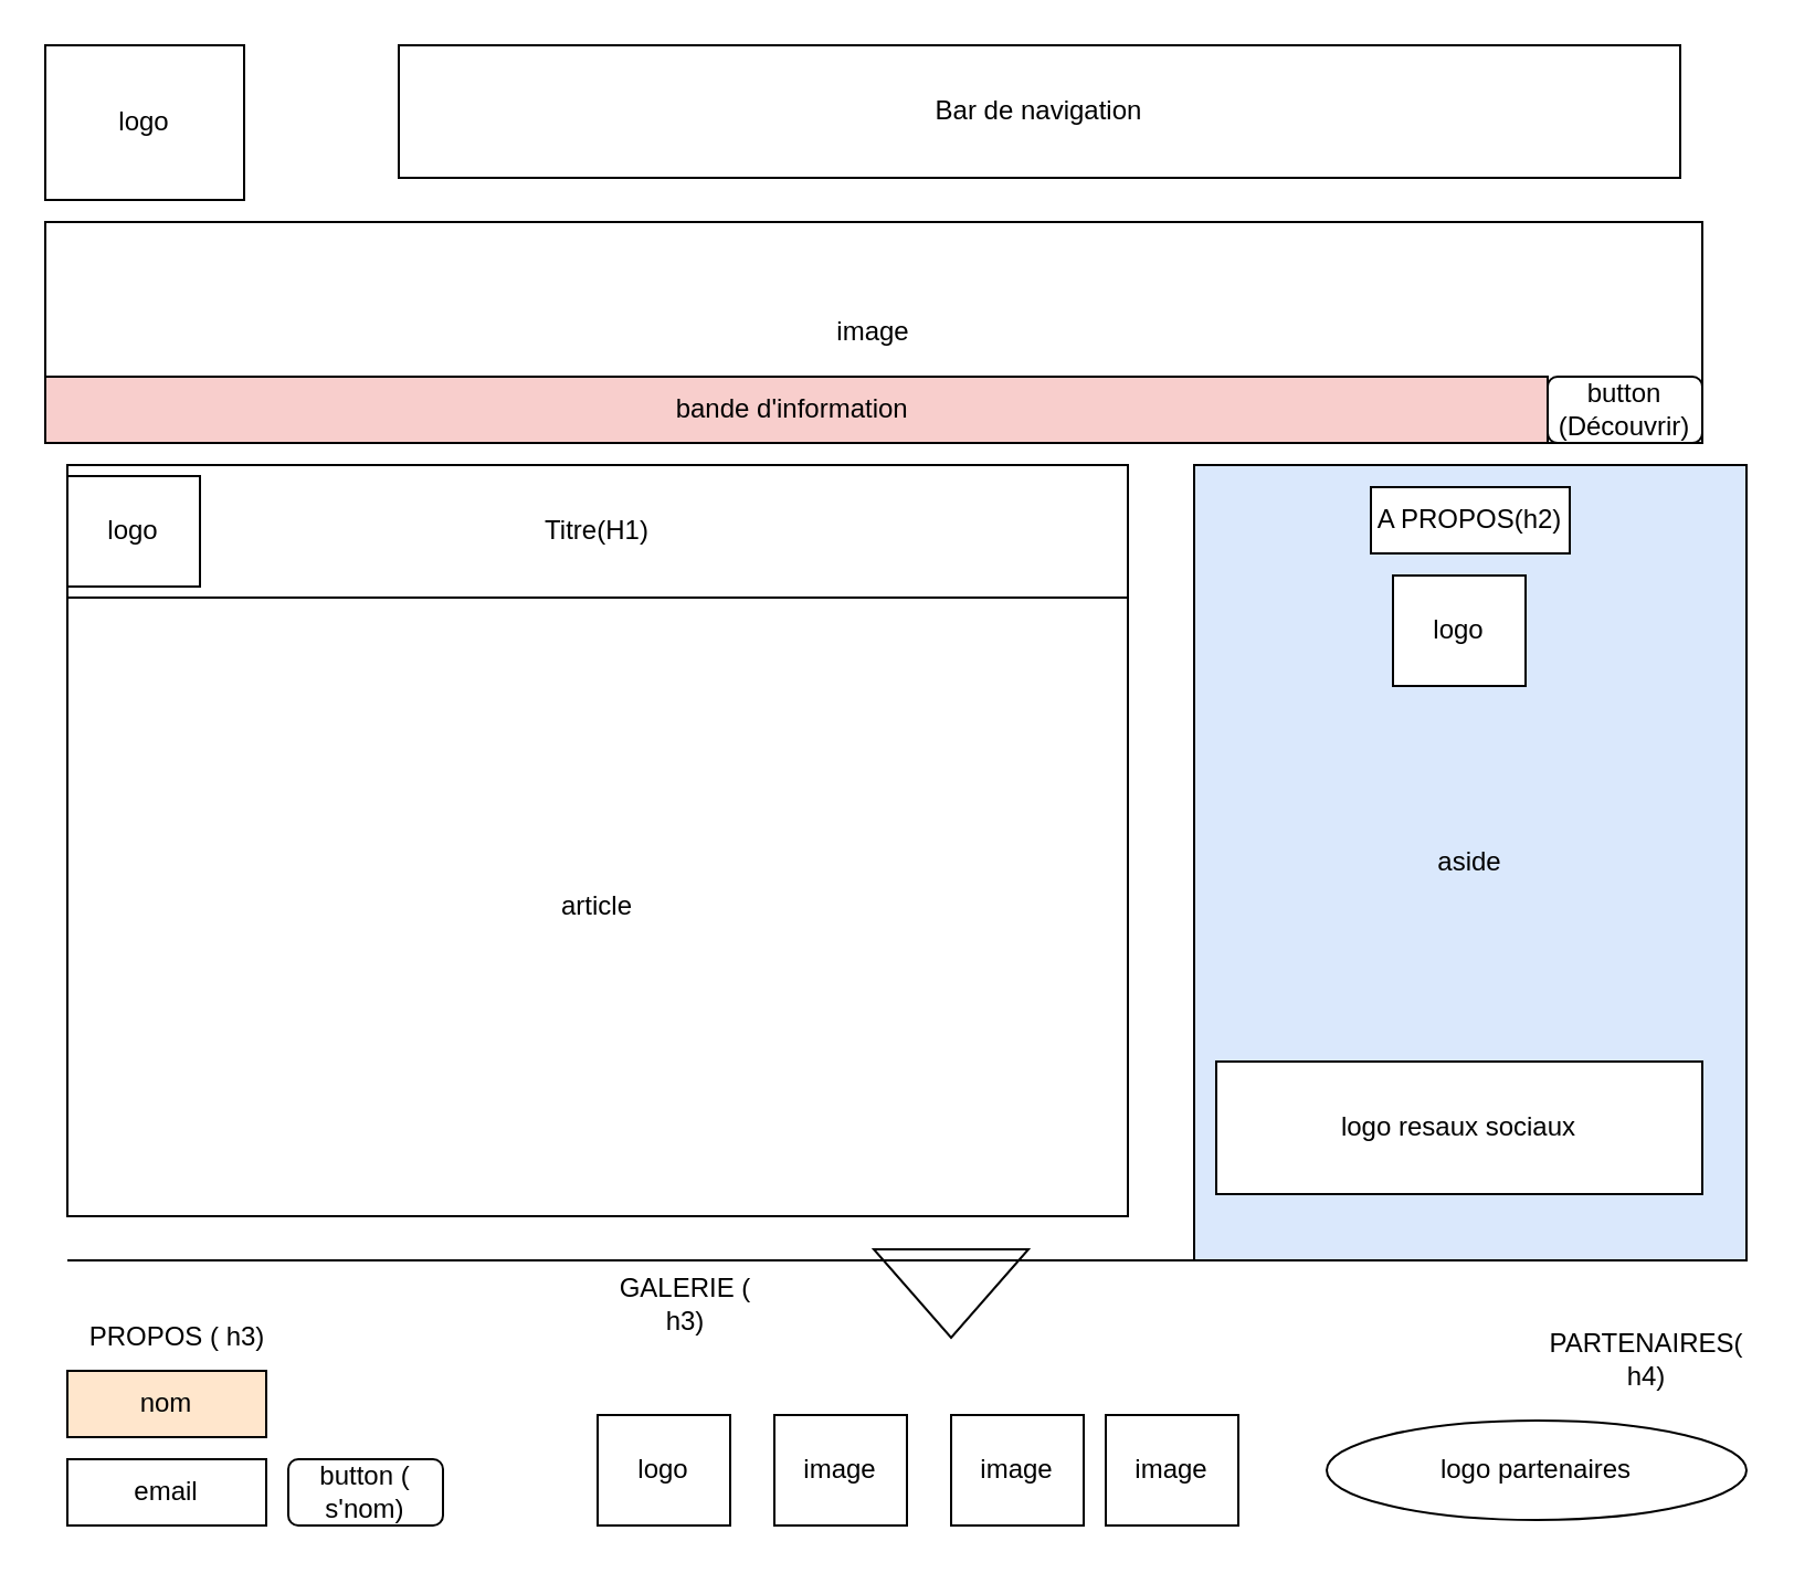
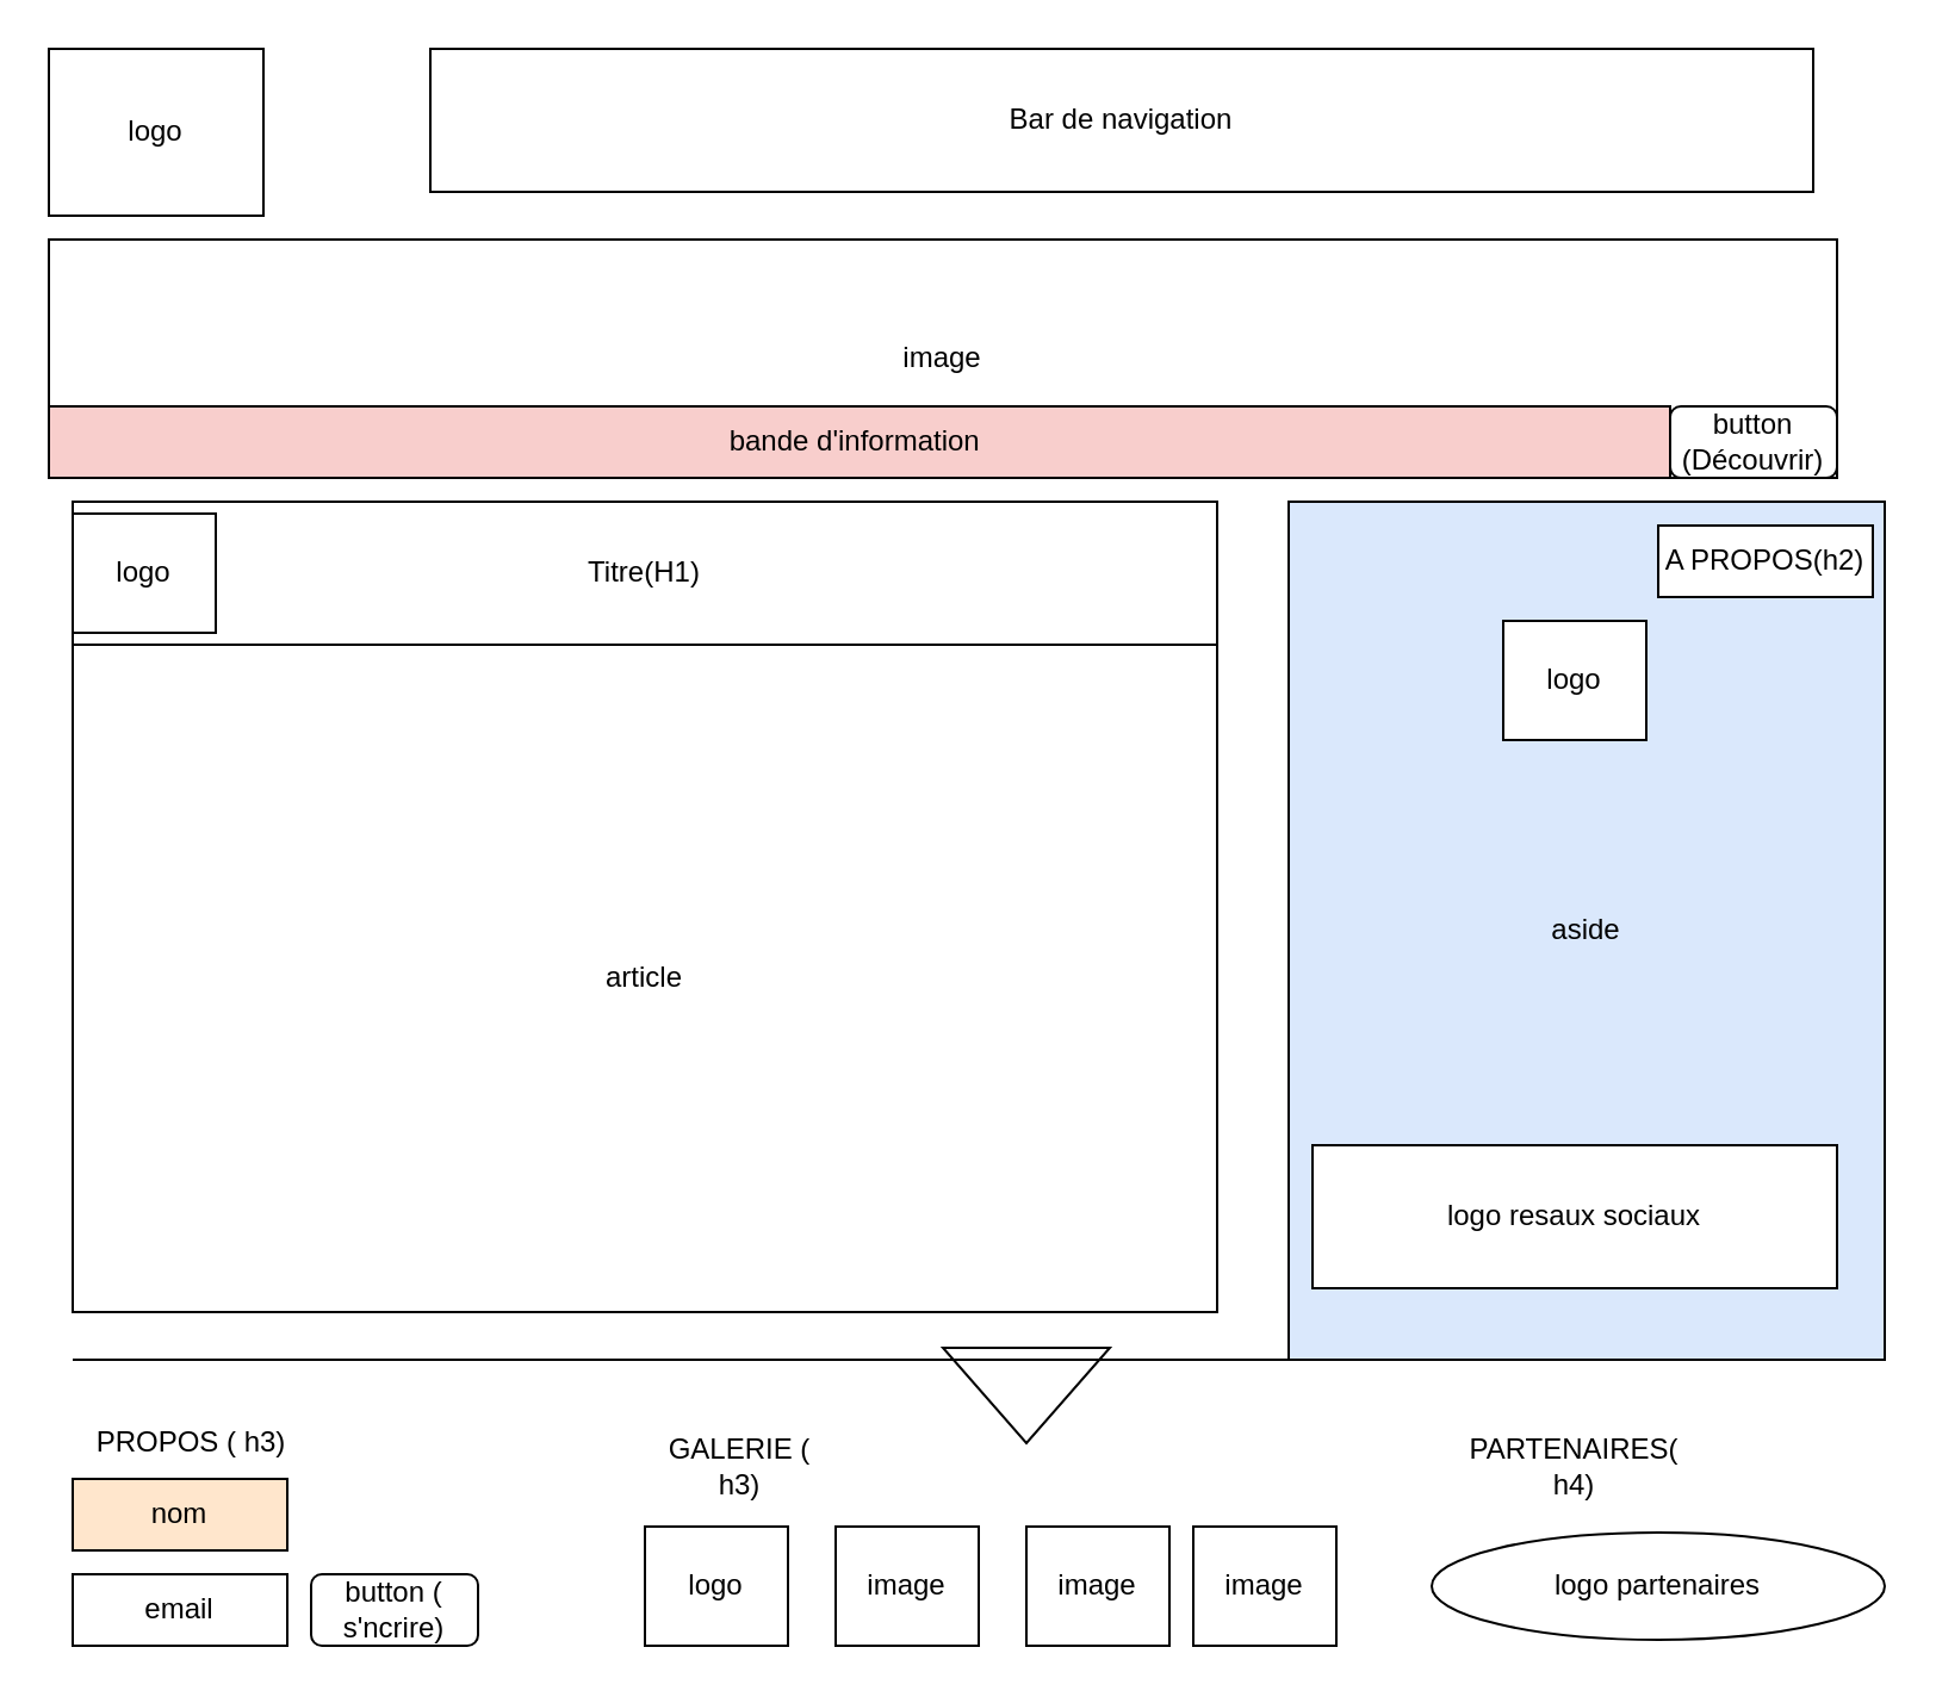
  <mxCell id="0" />
  <mxCell id="1" parent="0" />
  <mxCell id="2" value="aside" style="rounded=0;whiteSpace=wrap;html=1;fillColor=#dae8fc;" vertex="1" parent="1"><mxGeometry x="540" y="210" width="250" height="360" as="geometry" /></mxCell>
  <mxCell id="3" value="logo" style="rounded=0;whiteSpace=wrap;html=1;" vertex="1" parent="1"><mxGeometry x="20" y="20" width="90" height="70" as="geometry" /></mxCell>
  <mxCell id="4" value="Bar de navigation" style="rounded=0;whiteSpace=wrap;html=1;" vertex="1" parent="1"><mxGeometry x="180" y="20" width="580" height="60" as="geometry" /></mxCell>
  <mxCell id="5" value="image" style="rounded=0;whiteSpace=wrap;html=1;" vertex="1" parent="1"><mxGeometry x="20" y="100" width="750" height="100" as="geometry" /></mxCell>
  <mxCell id="6" value="article" style="rounded=0;whiteSpace=wrap;html=1;" vertex="1" parent="1"><mxGeometry x="30" y="270" width="480" height="280" as="geometry" /></mxCell>
  <mxCell id="7" value="Titre(H1)" style="rounded=0;whiteSpace=wrap;html=1;" vertex="1" parent="1"><mxGeometry x="30" y="210" width="480" height="60" as="geometry" /></mxCell>
- <mxCell id="8" value="A PROPOS(h2)" style="rounded=0;whiteSpace=wrap;html=1;" vertex="1" parent="1"><mxGeometry x="620" y="220" width="90" height="30" as="geometry" /></mxCell>
+ <mxCell id="8" value="A PROPOS(h2)" style="rounded=0;whiteSpace=wrap;html=1;" vertex="1" parent="1"><mxGeometry x="695" y="220" width="90" height="30" as="geometry" /></mxCell>
  <mxCell id="9" value="logo resaux sociaux" style="rounded=0;whiteSpace=wrap;html=1;" vertex="1" parent="1"><mxGeometry x="550" y="480" width="220" height="60" as="geometry" /></mxCell>
  <mxCell id="10" value="logo" style="rounded=0;whiteSpace=wrap;html=1;" vertex="1" parent="1"><mxGeometry x="630" y="260" width="60" height="50" as="geometry" /></mxCell>
  <mxCell id="11" value="nom" style="rounded=0;whiteSpace=wrap;html=1;fillColor=#ffe6cc;" vertex="1" parent="1"><mxGeometry x="30" y="620" width="90" height="30" as="geometry" /></mxCell>
  <mxCell id="12" value="email" style="rounded=0;whiteSpace=wrap;html=1;" vertex="1" parent="1"><mxGeometry x="30" y="660" width="90" height="30" as="geometry" /></mxCell>
  <mxCell id="13" value="PROPOS ( h3)" style="text;html=1;strokeColor=none;fillColor=none;align=center;verticalAlign=middle;whiteSpace=wrap;rounded=0;" vertex="1" parent="1"><mxGeometry x="30" y="590" width="100" height="30" as="geometry" /></mxCell>
- <mxCell id="14" value="button ( s'nom)" style="rounded=1;whiteSpace=wrap;html=1;" vertex="1" parent="1"><mxGeometry x="130" y="660" width="70" height="30" as="geometry" /></mxCell>
+ <mxCell id="14" value="button ( s'ncrire)" style="rounded=1;whiteSpace=wrap;html=1;" vertex="1" parent="1"><mxGeometry x="130" y="660" width="70" height="30" as="geometry" /></mxCell>
  <mxCell id="15" value="logo" style="rounded=0;whiteSpace=wrap;html=1;" vertex="1" parent="1"><mxGeometry x="270" y="640" width="60" height="50" as="geometry" /></mxCell>
  <mxCell id="16" value="image" style="rounded=0;whiteSpace=wrap;html=1;" vertex="1" parent="1"><mxGeometry x="500" y="640" width="60" height="50" as="geometry" /></mxCell>
  <mxCell id="17" value="image" style="rounded=0;whiteSpace=wrap;html=1;" vertex="1" parent="1"><mxGeometry x="430" y="640" width="60" height="50" as="geometry" /></mxCell>
  <mxCell id="18" value="image" style="rounded=0;whiteSpace=wrap;html=1;" vertex="1" parent="1"><mxGeometry x="350" y="640" width="60" height="50" as="geometry" /></mxCell>
- <mxCell id="19" value="GALERIE ( h3)" style="text;html=1;strokeColor=none;fillColor=none;align=center;verticalAlign=middle;whiteSpace=wrap;rounded=0;" vertex="1" parent="1"><mxGeometry x="270" y="575" width="80" height="30" as="geometry" /></mxCell>
- <mxCell id="20" value="PARTENAIRES( h4)" style="text;html=1;strokeColor=none;fillColor=none;align=center;verticalAlign=middle;whiteSpace=wrap;rounded=0;" vertex="1" parent="1"><mxGeometry x="705" y="600" width="80" height="30" as="geometry" /></mxCell>
+ <mxCell id="19" value="GALERIE ( h3)" style="text;html=1;strokeColor=none;fillColor=none;align=center;verticalAlign=middle;whiteSpace=wrap;rounded=0;" vertex="1" parent="1"><mxGeometry x="270" y="600" width="80" height="30" as="geometry" /></mxCell>
+ <mxCell id="20" value="PARTENAIRES( h4)" style="text;html=1;strokeColor=none;fillColor=none;align=center;verticalAlign=middle;whiteSpace=wrap;rounded=0;" vertex="1" parent="1"><mxGeometry x="620" y="600" width="80" height="30" as="geometry" /></mxCell>
  <mxCell id="21" value="logo partenaires" style="ellipse;whiteSpace=wrap;html=1;" vertex="1" parent="1"><mxGeometry x="600" y="642.5" width="190" height="45" as="geometry" /></mxCell>
  <mxCell id="22" value="button (Découvrir)" style="rounded=1;whiteSpace=wrap;html=1;" vertex="1" parent="1"><mxGeometry x="700" y="170" width="70" height="30" as="geometry" /></mxCell>
  <mxCell id="23" value="bande d'information&amp;nbsp;" style="rounded=0;whiteSpace=wrap;html=1;fillColor=#f8cecc;" vertex="1" parent="1"><mxGeometry x="20" y="170" width="680" height="30" as="geometry" /></mxCell>
  <mxCell id="24" value="" style="html=1;shadow=0;dashed=0;align=center;verticalAlign=middle;shape=mxgraph.arrows2.arrow;dy=0.6;dx=40;notch=0;rotation=90;" vertex="1" parent="1"><mxGeometry x="410" y="550" width="40" height="70" as="geometry" /></mxCell>
  <mxCell id="25" value="" style="endArrow=none;html=1;rounded=0;" edge="1" parent="1"><mxGeometry width="50" height="50" relative="1" as="geometry"><mxPoint x="30" y="570" as="sourcePoint" /><mxPoint x="540" y="570" as="targetPoint" /></mxGeometry></mxCell>
  <mxCell id="26" value="logo" style="rounded=0;whiteSpace=wrap;html=1;" vertex="1" parent="1"><mxGeometry x="30" y="215" width="60" height="50" as="geometry" /></mxCell>
